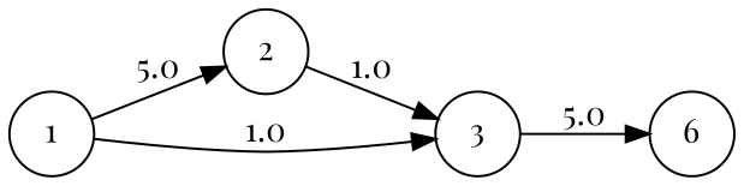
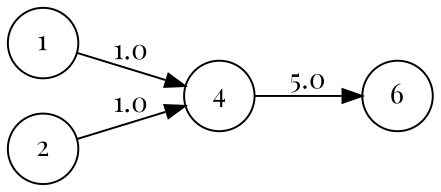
  digraph {
    fontname="Playfair Display"
    rankdir=LR
    node [fontname="Playfair Display" shape=circle]
    edge [fontname="Playfair Display"]
    1
    2
-   3
+   3 [label=4]
    n4 [label=6]
-   1 -> 2 [label=5.0]
    1 -> 3 [label=1.0]
    2 -> 3 [label=1.0]
    3 -> n4 [label=5.0]
  }
